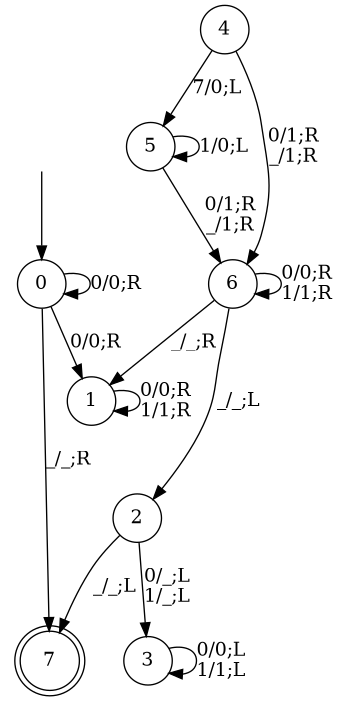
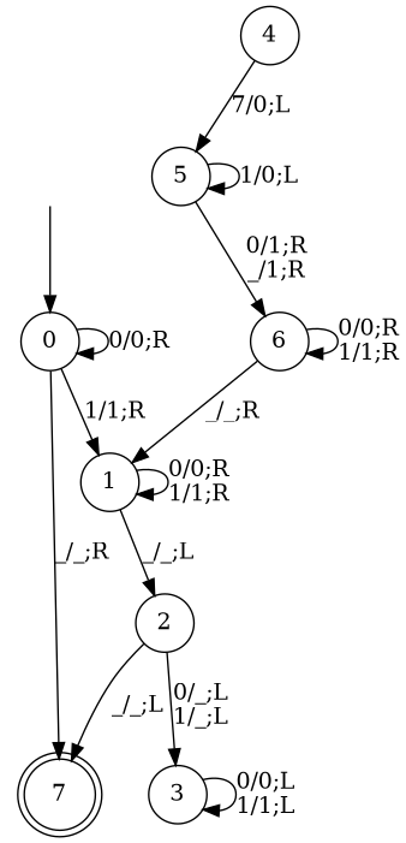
  digraph {
    node [shape=circle]
    "" [shape=none]
    0
    7 [shape=doublecircle]
    1
    2
    3
    4
    5
    6
    "" -> 0
    0 -> 0 [label="0/0;R"]
    0 -> 7 [label="_/_;R"]
-   0 -> 1 [label="0/0;R"]
+   0 -> 1 [label="1/1;R"]
    1 -> 1 [label="0/0;R\n1/1;R"]
-   6 -> 2 [label="_/_;L"]
+   1 -> 2 [label="_/_;L"]
    2 -> 7 [label="_/_;L"]
    2 -> 3 [label="0/_;L\n1/_;L"]
    3 -> 3 [label="0/0;L\n1/1;L"]
    4 -> 5 [label="7/0;L"]
-   4 -> 6 [label="0/1;R\n_/1;R"]
    5 -> 5 [label="1/0;L"]
    5 -> 6 [label="0/1;R\n_/1;R"]
    6 -> 1 [label="_/_;R"]
    6 -> 6 [label="0/0;R\n1/1;R"]
  }
